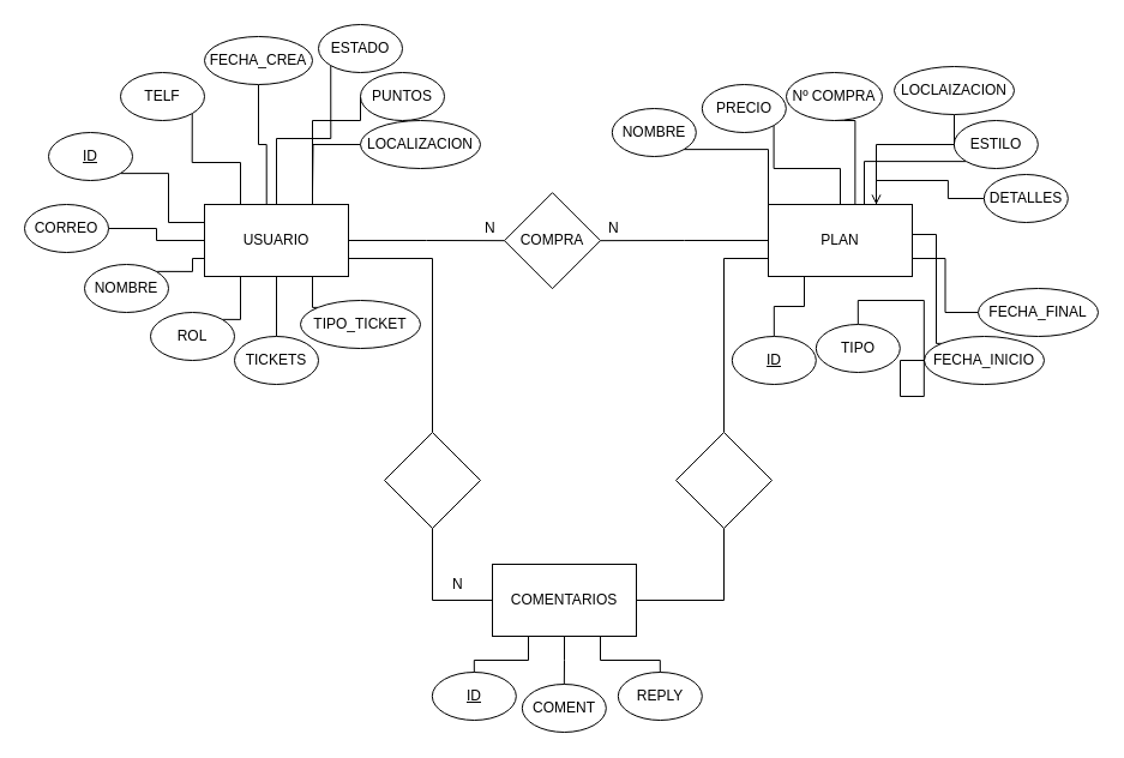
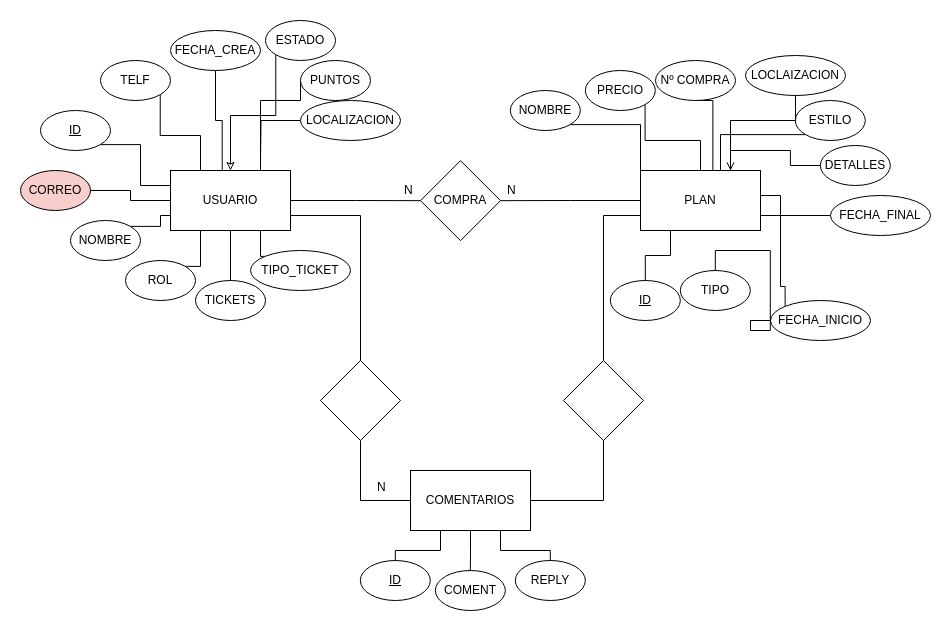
  <mxCell id="0" />
  <mxCell id="1" parent="0" />
  <mxCell id="2" style="edgeStyle=orthogonalEdgeStyle;rounded=0;orthogonalLoop=1;jettySize=auto;html=1;exitX=1;exitY=0.5;exitDx=0;exitDy=0;entryX=0;entryY=0.5;entryDx=0;entryDy=0;endArrow=none;endFill=0;" edge="1" parent="1" source="4" target="60"><mxGeometry relative="1" as="geometry" /></mxCell>
  <mxCell id="3" style="edgeStyle=orthogonalEdgeStyle;rounded=0;orthogonalLoop=1;jettySize=auto;html=1;exitX=1;exitY=0.75;exitDx=0;exitDy=0;entryX=0.5;entryY=0;entryDx=0;entryDy=0;endArrow=none;endFill=0;" edge="1" parent="1" source="4" target="59"><mxGeometry relative="1" as="geometry" /></mxCell>
  <mxCell id="4" value="USUARIO" style="rounded=0;whiteSpace=wrap;html=1;" vertex="1" parent="1"><mxGeometry x="170" y="170" width="120" height="60" as="geometry" /></mxCell>
  <mxCell id="5" style="edgeStyle=orthogonalEdgeStyle;rounded=0;orthogonalLoop=1;jettySize=auto;html=1;exitX=1;exitY=1;exitDx=0;exitDy=0;entryX=0;entryY=0.25;entryDx=0;entryDy=0;endArrow=none;endFill=0;" edge="1" parent="1" source="6" target="4"><mxGeometry relative="1" as="geometry" /></mxCell>
  <mxCell id="6" value="&lt;u&gt;ID&lt;/u&gt;" style="ellipse;whiteSpace=wrap;html=1;" vertex="1" parent="1"><mxGeometry x="40" y="110" width="70" height="40" as="geometry" /></mxCell>
  <mxCell id="7" style="edgeStyle=orthogonalEdgeStyle;rounded=0;orthogonalLoop=1;jettySize=auto;html=1;exitX=0.5;exitY=0;exitDx=0;exitDy=0;entryX=0.25;entryY=1;entryDx=0;entryDy=0;endArrow=none;endFill=0;" edge="1" parent="1" source="8" target="52"><mxGeometry relative="1" as="geometry" /></mxCell>
  <mxCell id="8" value="&lt;span&gt;&lt;u&gt;ID&lt;/u&gt;&lt;/span&gt;" style="ellipse;whiteSpace=wrap;html=1;fontStyle=0" vertex="1" parent="1"><mxGeometry x="609.833" y="280" width="70" height="40" as="geometry" /></mxCell>
  <mxCell id="9" value="&lt;span&gt;&lt;u&gt;ID&lt;/u&gt;&lt;/span&gt;" style="ellipse;whiteSpace=wrap;html=1;fontStyle=0" vertex="1" parent="1"><mxGeometry x="359.833" y="560" width="70" height="40" as="geometry" /></mxCell>
  <mxCell id="10" value="&lt;span&gt;REPLY&lt;/span&gt;" style="ellipse;whiteSpace=wrap;html=1;fontStyle=0" vertex="1" parent="1"><mxGeometry x="514.833" y="560" width="70" height="40" as="geometry" /></mxCell>
  <mxCell id="11" style="edgeStyle=orthogonalEdgeStyle;rounded=0;orthogonalLoop=1;jettySize=auto;html=1;exitX=0;exitY=0.5;exitDx=0;exitDy=0;entryX=1;entryY=0.75;entryDx=0;entryDy=0;endArrow=none;endFill=0;" edge="1" parent="1" source="12" target="52"><mxGeometry relative="1" as="geometry" /></mxCell>
- <mxCell id="12" value="&lt;span&gt;FECHA_FINAL&lt;/span&gt;" style="ellipse;whiteSpace=wrap;html=1;fontStyle=0" vertex="1" parent="1"><mxGeometry x="815" y="240" width="100" height="40" as="geometry" /></mxCell>
+ <mxCell id="12" value="&lt;span&gt;FECHA_FINAL&lt;/span&gt;" style="ellipse;whiteSpace=wrap;html=1;fontStyle=0" vertex="1" parent="1"><mxGeometry x="830" y="195" width="100" height="40" as="geometry" /></mxCell>
  <mxCell id="13" style="edgeStyle=orthogonalEdgeStyle;rounded=0;orthogonalLoop=1;jettySize=auto;html=1;exitX=0;exitY=0;exitDx=0;exitDy=0;entryX=1;entryY=0.25;entryDx=0;entryDy=0;endArrow=none;endFill=0;" edge="1" parent="1" source="14" target="52"><mxGeometry relative="1" as="geometry"><Array as="points"><mxPoint x="780" y="286" /><mxPoint x="780" y="195" /></Array></mxGeometry></mxCell>
- <mxCell id="14" value="&lt;span&gt;FECHA_INICIO&lt;/span&gt;" style="ellipse;whiteSpace=wrap;html=1;fontStyle=0" vertex="1" parent="1"><mxGeometry x="770" y="280" width="100" height="40" as="geometry" /></mxCell>
+ <mxCell id="14" value="&lt;span&gt;FECHA_INICIO&lt;/span&gt;" style="ellipse;whiteSpace=wrap;html=1;fontStyle=0" vertex="1" parent="1"><mxGeometry x="770" y="300" width="100" height="40" as="geometry" /></mxCell>
  <mxCell id="15" style="edgeStyle=orthogonalEdgeStyle;rounded=0;orthogonalLoop=1;jettySize=auto;html=1;exitX=1;exitY=1;exitDx=0;exitDy=0;entryX=0.25;entryY=0;entryDx=0;entryDy=0;endArrow=none;endFill=0;" edge="1" parent="1" source="16" target="52"><mxGeometry relative="1" as="geometry"><Array as="points"><mxPoint x="640" y="124" /><mxPoint x="640" y="170" /></Array></mxGeometry></mxCell>
  <mxCell id="16" value="&lt;span&gt;NOMBRE&lt;/span&gt;" style="ellipse;whiteSpace=wrap;html=1;fontStyle=0" vertex="1" parent="1"><mxGeometry x="509.833" y="90" width="70" height="40" as="geometry" /></mxCell>
  <mxCell id="17" style="edgeStyle=orthogonalEdgeStyle;rounded=0;orthogonalLoop=1;jettySize=auto;html=1;exitX=1;exitY=1;exitDx=0;exitDy=0;entryX=0.5;entryY=0;entryDx=0;entryDy=0;endArrow=none;endFill=0;" edge="1" parent="1" source="18" target="52"><mxGeometry relative="1" as="geometry" /></mxCell>
  <mxCell id="18" value="PRECIO" style="ellipse;whiteSpace=wrap;html=1;fontStyle=0" vertex="1" parent="1"><mxGeometry x="584.833" y="70" width="70" height="40" as="geometry" /></mxCell>
  <mxCell id="19" style="edgeStyle=orthogonalEdgeStyle;rounded=0;orthogonalLoop=1;jettySize=auto;html=1;exitX=0;exitY=1;exitDx=0;exitDy=0;endArrow=none;endFill=0;" edge="1" parent="1" source="20" target="52"><mxGeometry relative="1" as="geometry"><Array as="points"><mxPoint x="720" y="134" /></Array></mxGeometry></mxCell>
  <mxCell id="20" value="&lt;span&gt;ESTILO&lt;/span&gt;" style="ellipse;whiteSpace=wrap;html=1;fontStyle=0" vertex="1" parent="1"><mxGeometry x="794.833" y="100" width="70" height="40" as="geometry" /></mxCell>
  <mxCell id="21" style="edgeStyle=orthogonalEdgeStyle;rounded=0;orthogonalLoop=1;jettySize=auto;html=1;exitX=0.5;exitY=0;exitDx=0;exitDy=0;endArrow=none;endFill=0;" edge="1" parent="1" source="22" target="14"><mxGeometry relative="1" as="geometry" /></mxCell>
  <mxCell id="22" value="TIPO" style="ellipse;whiteSpace=wrap;html=1;fontStyle=0" vertex="1" parent="1"><mxGeometry x="679.833" y="270" width="70" height="40" as="geometry" /></mxCell>
  <mxCell id="23" value="COMENT" style="ellipse;whiteSpace=wrap;html=1;fontStyle=0" vertex="1" parent="1"><mxGeometry x="434.833" y="570" width="70" height="40" as="geometry" /></mxCell>
  <mxCell id="24" style="edgeStyle=orthogonalEdgeStyle;rounded=0;orthogonalLoop=1;jettySize=auto;html=1;exitX=0;exitY=0.5;exitDx=0;exitDy=0;entryX=0.75;entryY=0;entryDx=0;entryDy=0;endArrow=none;endFill=0;" edge="1" parent="1" source="25" target="52"><mxGeometry relative="1" as="geometry" /></mxCell>
  <mxCell id="25" value="&lt;span&gt;DETALLES&lt;/span&gt;" style="ellipse;whiteSpace=wrap;html=1;fontStyle=0" vertex="1" parent="1"><mxGeometry x="819.833" y="145" width="70" height="40" as="geometry" /></mxCell>
  <mxCell id="26" style="edgeStyle=orthogonalEdgeStyle;rounded=0;orthogonalLoop=1;jettySize=auto;html=1;exitX=0.5;exitY=1;exitDx=0;exitDy=0;entryX=0.603;entryY=-0.006;entryDx=0;entryDy=0;entryPerimeter=0;endArrow=none;endFill=0;" edge="1" parent="1" source="27" target="52"><mxGeometry relative="1" as="geometry"><Array as="points"><mxPoint x="712" y="100" /></Array></mxGeometry></mxCell>
  <mxCell id="27" value="&lt;span&gt;Nº COMPRA&lt;/span&gt;" style="ellipse;whiteSpace=wrap;html=1;fontStyle=0" vertex="1" parent="1"><mxGeometry x="655" y="60" width="80" height="40" as="geometry" /></mxCell>
  <mxCell id="28" style="edgeStyle=orthogonalEdgeStyle;rounded=0;orthogonalLoop=1;jettySize=auto;html=1;exitX=0.5;exitY=1;exitDx=0;exitDy=0;entryX=0.75;entryY=0;entryDx=0;entryDy=0;endArrow=open;endFill=0;" edge="1" parent="1" source="29" target="52"><mxGeometry relative="1" as="geometry"><Array as="points"><mxPoint x="795" y="120" /><mxPoint x="730" y="120" /></Array></mxGeometry></mxCell>
  <mxCell id="29" value="&lt;span&gt;LOCLAIZACION&lt;/span&gt;" style="ellipse;whiteSpace=wrap;html=1;fontStyle=0" vertex="1" parent="1"><mxGeometry x="745" y="55" width="100" height="40" as="geometry" /></mxCell>
  <mxCell id="30" style="edgeStyle=orthogonalEdgeStyle;rounded=0;orthogonalLoop=1;jettySize=auto;html=1;exitX=1;exitY=0;exitDx=0;exitDy=0;entryX=0;entryY=0.75;entryDx=0;entryDy=0;endArrow=none;endFill=0;" edge="1" parent="1" source="31" target="4"><mxGeometry relative="1" as="geometry" /></mxCell>
  <mxCell id="31" value="NOMBRE" style="ellipse;whiteSpace=wrap;html=1;" vertex="1" parent="1"><mxGeometry x="70" y="220" width="70" height="40" as="geometry" /></mxCell>
  <mxCell id="32" style="edgeStyle=orthogonalEdgeStyle;rounded=0;orthogonalLoop=1;jettySize=auto;html=1;exitX=1;exitY=0;exitDx=0;exitDy=0;entryX=0.25;entryY=1;entryDx=0;entryDy=0;endArrow=none;endFill=0;" edge="1" parent="1" source="33" target="4"><mxGeometry relative="1" as="geometry" /></mxCell>
  <mxCell id="33" value="ROL" style="ellipse;whiteSpace=wrap;html=1;" vertex="1" parent="1"><mxGeometry x="125" y="260" width="70" height="40" as="geometry" /></mxCell>
  <mxCell id="34" style="edgeStyle=orthogonalEdgeStyle;rounded=0;orthogonalLoop=1;jettySize=auto;html=1;exitX=0;exitY=0.5;exitDx=0;exitDy=0;entryX=0.75;entryY=0;entryDx=0;entryDy=0;endArrow=none;endFill=0;" edge="1" parent="1" source="35" target="4"><mxGeometry relative="1" as="geometry"><Array as="points"><mxPoint x="300" y="100" /><mxPoint x="260" y="100" /></Array></mxGeometry></mxCell>
  <mxCell id="35" value="PUNTOS" style="ellipse;whiteSpace=wrap;html=1;" vertex="1" parent="1"><mxGeometry x="300" y="60" width="70" height="40" as="geometry" /></mxCell>
  <mxCell id="36" style="edgeStyle=orthogonalEdgeStyle;rounded=0;orthogonalLoop=1;jettySize=auto;html=1;exitX=0.5;exitY=0;exitDx=0;exitDy=0;entryX=0.5;entryY=1;entryDx=0;entryDy=0;endArrow=none;endFill=0;" edge="1" parent="1" source="37" target="4"><mxGeometry relative="1" as="geometry" /></mxCell>
  <mxCell id="37" value="TICKETS" style="ellipse;whiteSpace=wrap;html=1;" vertex="1" parent="1"><mxGeometry x="195" y="280" width="70" height="40" as="geometry" /></mxCell>
  <mxCell id="38" style="edgeStyle=orthogonalEdgeStyle;rounded=0;orthogonalLoop=1;jettySize=auto;html=1;exitX=0;exitY=0;exitDx=0;exitDy=0;entryX=0.75;entryY=1;entryDx=0;entryDy=0;endArrow=none;endFill=0;" edge="1" parent="1" source="39" target="4"><mxGeometry relative="1" as="geometry" /></mxCell>
  <mxCell id="39" value="TIPO_TICKET" style="ellipse;whiteSpace=wrap;html=1;" vertex="1" parent="1"><mxGeometry x="250" y="250" width="100" height="40" as="geometry" /></mxCell>
- <mxCell id="40" style="edgeStyle=orthogonalEdgeStyle;rounded=0;orthogonalLoop=1;jettySize=auto;html=1;exitX=0;exitY=1;exitDx=0;exitDy=0;endArrow=none;endFill=0;" edge="1" parent="1" source="41" target="4"><mxGeometry relative="1" as="geometry" /></mxCell>
+ <mxCell id="40" style="edgeStyle=orthogonalEdgeStyle;rounded=0;orthogonalLoop=1;jettySize=auto;html=1;exitX=0;exitY=1;exitDx=0;exitDy=0;endArrow=classic;endFill=0;" edge="1" parent="1" source="41" target="4"><mxGeometry relative="1" as="geometry" /></mxCell>
  <mxCell id="41" value="ESTADO" style="ellipse;whiteSpace=wrap;html=1;" vertex="1" parent="1"><mxGeometry x="265" y="20" width="70" height="40" as="geometry" /></mxCell>
  <mxCell id="42" style="edgeStyle=orthogonalEdgeStyle;rounded=0;orthogonalLoop=1;jettySize=auto;html=1;exitX=0;exitY=0.5;exitDx=0;exitDy=0;endArrow=none;endFill=0;" edge="1" parent="1" source="43"><mxGeometry relative="1" as="geometry"><mxPoint x="260" y="160" as="targetPoint" /></mxGeometry></mxCell>
  <mxCell id="43" value="LOCALIZACION" style="ellipse;whiteSpace=wrap;html=1;" vertex="1" parent="1"><mxGeometry x="300" y="100" width="100" height="40" as="geometry" /></mxCell>
  <mxCell id="44" style="edgeStyle=orthogonalEdgeStyle;rounded=0;orthogonalLoop=1;jettySize=auto;html=1;exitX=0.5;exitY=1;exitDx=0;exitDy=0;entryX=0.431;entryY=-0.006;entryDx=0;entryDy=0;entryPerimeter=0;endArrow=none;endFill=0;" edge="1" parent="1" source="45" target="4"><mxGeometry relative="1" as="geometry" /></mxCell>
  <mxCell id="45" value="FECHA_CREA" style="ellipse;whiteSpace=wrap;html=1;" vertex="1" parent="1"><mxGeometry x="170" y="30" width="90" height="40" as="geometry" /></mxCell>
  <mxCell id="46" style="edgeStyle=orthogonalEdgeStyle;rounded=0;orthogonalLoop=1;jettySize=auto;html=1;exitX=1;exitY=1;exitDx=0;exitDy=0;entryX=0.25;entryY=0;entryDx=0;entryDy=0;endArrow=none;endFill=0;" edge="1" parent="1" source="47" target="4"><mxGeometry relative="1" as="geometry" /></mxCell>
  <mxCell id="47" value="TELF" style="ellipse;whiteSpace=wrap;html=1;" vertex="1" parent="1"><mxGeometry x="100" y="60" width="70" height="40" as="geometry" /></mxCell>
  <mxCell id="48" style="edgeStyle=orthogonalEdgeStyle;rounded=0;orthogonalLoop=1;jettySize=auto;html=1;exitX=1;exitY=0.5;exitDx=0;exitDy=0;entryX=0;entryY=0.5;entryDx=0;entryDy=0;endArrow=none;endFill=0;" edge="1" parent="1" source="49" target="4"><mxGeometry relative="1" as="geometry" /></mxCell>
- <mxCell id="49" value="CORREO" style="ellipse;whiteSpace=wrap;html=1;" vertex="1" parent="1"><mxGeometry x="20" y="170" width="70" height="40" as="geometry" /></mxCell>
+ <mxCell id="49" value="CORREO" style="ellipse;whiteSpace=wrap;html=1;fillColor=#f8cecc;" vertex="1" parent="1"><mxGeometry x="20" y="170" width="70" height="40" as="geometry" /></mxCell>
  <mxCell id="50" style="edgeStyle=orthogonalEdgeStyle;rounded=0;orthogonalLoop=1;jettySize=auto;html=1;exitX=0.5;exitY=1;exitDx=0;exitDy=0;" edge="1" parent="1" source="43" target="43"><mxGeometry relative="1" as="geometry" /></mxCell>
  <mxCell id="51" style="edgeStyle=orthogonalEdgeStyle;rounded=0;orthogonalLoop=1;jettySize=auto;html=1;exitX=0;exitY=0.5;exitDx=0;exitDy=0;entryX=1;entryY=0.5;entryDx=0;entryDy=0;endArrow=none;endFill=0;" edge="1" parent="1" source="52" target="60"><mxGeometry relative="1" as="geometry" /></mxCell>
  <mxCell id="52" value="PLAN" style="rounded=0;whiteSpace=wrap;html=1;fontStyle=0" vertex="1" parent="1"><mxGeometry x="640" y="170" width="120" height="60" as="geometry" /></mxCell>
  <mxCell id="53" style="edgeStyle=orthogonalEdgeStyle;rounded=0;orthogonalLoop=1;jettySize=auto;html=1;exitX=0.25;exitY=1;exitDx=0;exitDy=0;endArrow=none;endFill=0;" edge="1" parent="1" source="57" target="9"><mxGeometry relative="1" as="geometry" /></mxCell>
  <mxCell id="54" style="edgeStyle=orthogonalEdgeStyle;rounded=0;orthogonalLoop=1;jettySize=auto;html=1;exitX=0.5;exitY=1;exitDx=0;exitDy=0;entryX=0.5;entryY=0;entryDx=0;entryDy=0;endArrow=none;endFill=0;" edge="1" parent="1" source="57" target="23"><mxGeometry relative="1" as="geometry" /></mxCell>
  <mxCell id="55" style="edgeStyle=orthogonalEdgeStyle;rounded=0;orthogonalLoop=1;jettySize=auto;html=1;exitX=0.75;exitY=1;exitDx=0;exitDy=0;entryX=0.5;entryY=0;entryDx=0;entryDy=0;endArrow=none;endFill=0;" edge="1" parent="1" source="57" target="10"><mxGeometry relative="1" as="geometry" /></mxCell>
  <mxCell id="56" style="edgeStyle=orthogonalEdgeStyle;rounded=0;orthogonalLoop=1;jettySize=auto;html=1;exitX=1;exitY=0.5;exitDx=0;exitDy=0;entryX=0.5;entryY=1;entryDx=0;entryDy=0;endArrow=none;endFill=0;" edge="1" parent="1" source="57" target="62"><mxGeometry relative="1" as="geometry" /></mxCell>
  <mxCell id="57" value="COMENTARIOS" style="rounded=0;whiteSpace=wrap;html=1;" vertex="1" parent="1"><mxGeometry x="410" y="470" width="120" height="60" as="geometry" /></mxCell>
  <mxCell id="58" style="edgeStyle=orthogonalEdgeStyle;rounded=0;orthogonalLoop=1;jettySize=auto;html=1;exitX=0.5;exitY=1;exitDx=0;exitDy=0;entryX=0;entryY=0.5;entryDx=0;entryDy=0;endArrow=none;endFill=0;" edge="1" parent="1" source="59" target="57"><mxGeometry relative="1" as="geometry" /></mxCell>
  <mxCell id="59" value="" style="rhombus;whiteSpace=wrap;html=1;" vertex="1" parent="1"><mxGeometry x="320" y="360" width="80" height="80" as="geometry" /></mxCell>
  <mxCell id="60" value="COMPRA" style="rhombus;whiteSpace=wrap;html=1;" vertex="1" parent="1"><mxGeometry x="420" y="160.167" width="80" height="80" as="geometry" /></mxCell>
  <mxCell id="61" style="edgeStyle=orthogonalEdgeStyle;rounded=0;orthogonalLoop=1;jettySize=auto;html=1;exitX=0.5;exitY=0;exitDx=0;exitDy=0;entryX=0;entryY=0.75;entryDx=0;entryDy=0;endArrow=none;endFill=0;" edge="1" parent="1" source="62" target="52"><mxGeometry relative="1" as="geometry" /></mxCell>
  <mxCell id="62" value="" style="rhombus;whiteSpace=wrap;html=1;" vertex="1" parent="1"><mxGeometry x="563" y="360" width="80" height="80" as="geometry" /></mxCell>
  <mxCell id="63" value="N" style="text;html=1;resizable=0;points=[];autosize=1;align=left;verticalAlign=top;spacingTop=-4;" vertex="1" parent="1"><mxGeometry x="402" y="180" width="20" height="20" as="geometry" /></mxCell>
  <mxCell id="64" value="N" style="text;html=1;resizable=0;points=[];autosize=1;align=left;verticalAlign=top;spacingTop=-4;" vertex="1" parent="1"><mxGeometry x="505" y="180" width="20" height="20" as="geometry" /></mxCell>
  <mxCell id="65" value="N" style="text;html=1;resizable=0;points=[];autosize=1;align=left;verticalAlign=top;spacingTop=-4;" vertex="1" parent="1"><mxGeometry x="375" y="477" width="20" height="20" as="geometry" /></mxCell>
